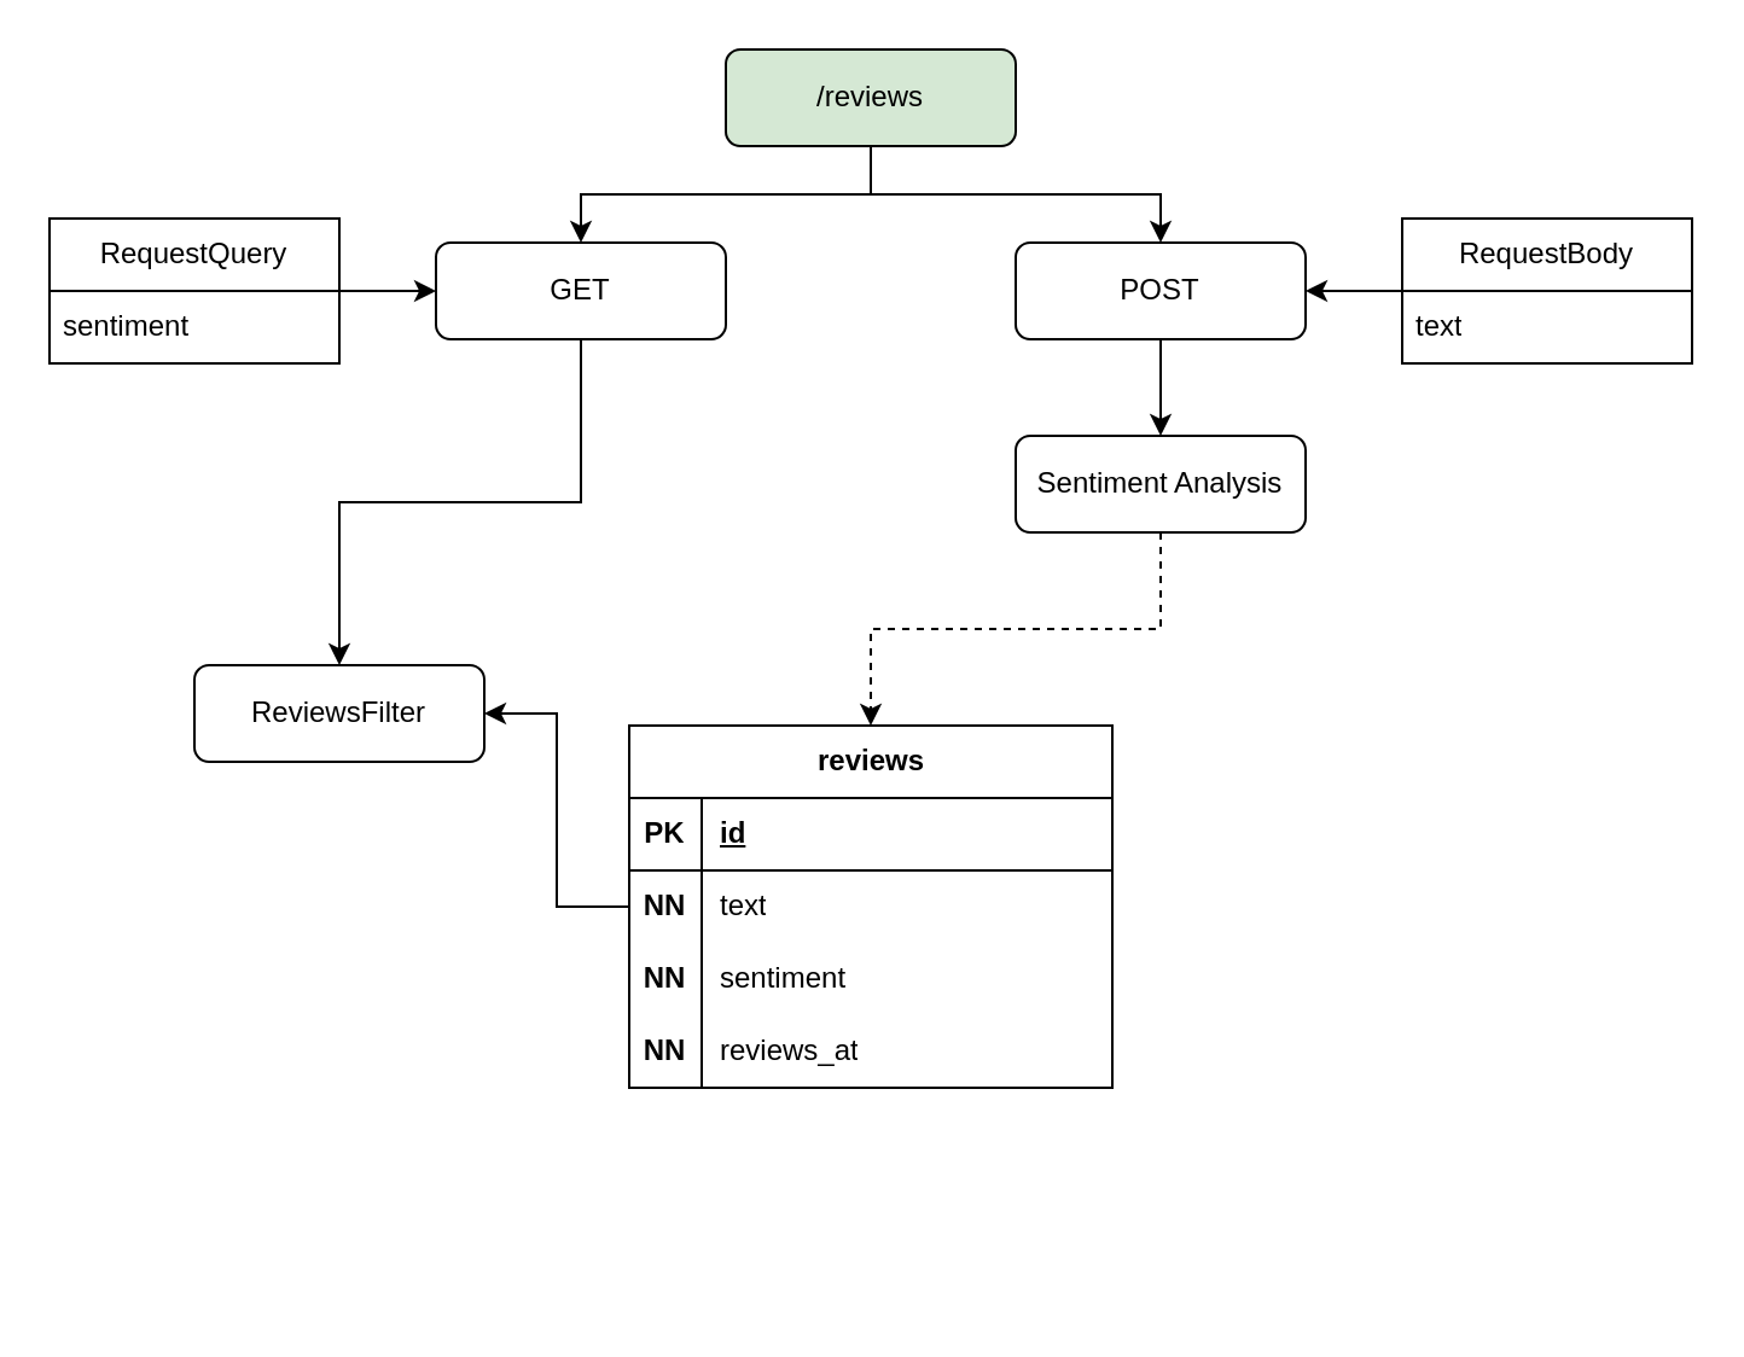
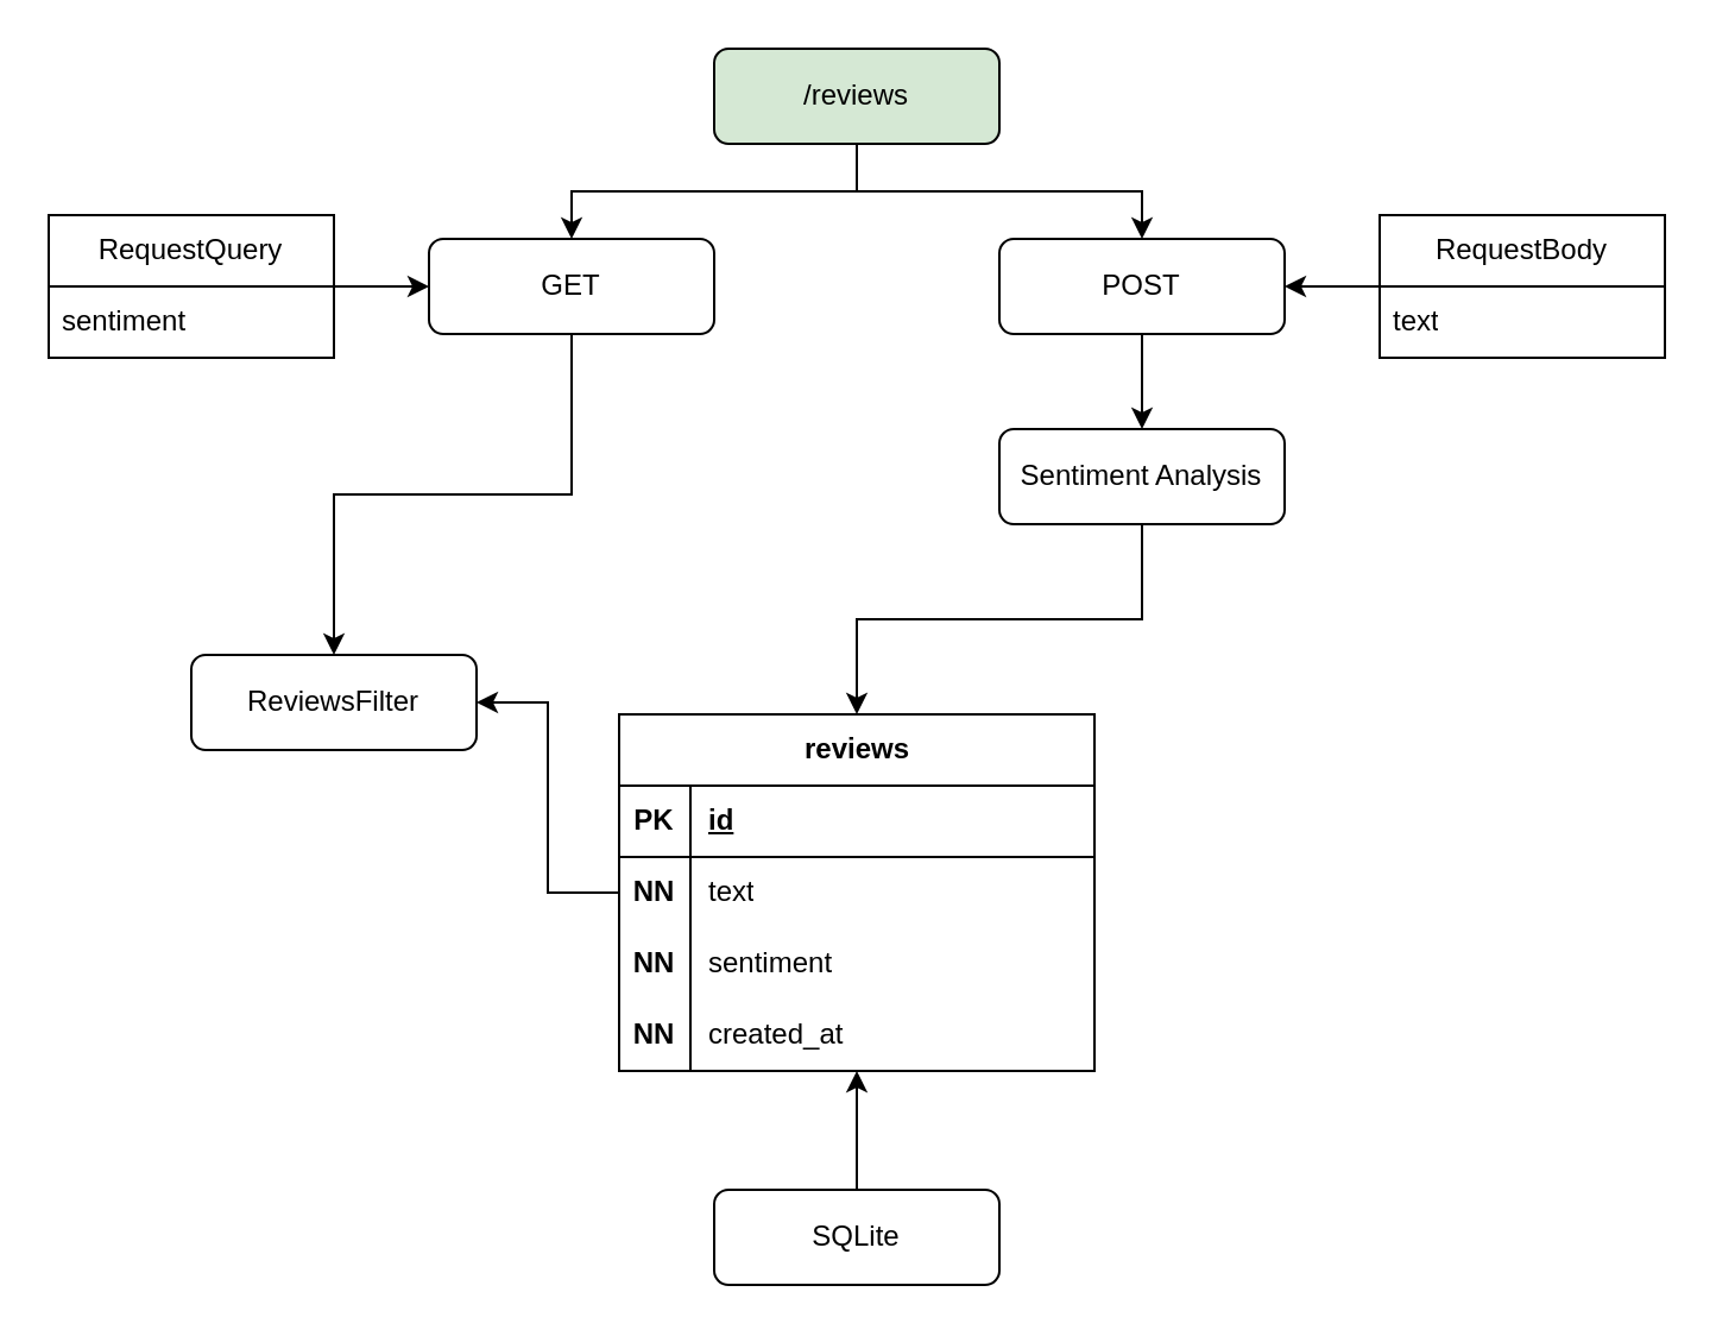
  <mxCell id="0" />
  <mxCell id="1" parent="0" />
+ <mxCell id="2" style="edgeStyle=orthogonalEdgeStyle;rounded=0;orthogonalLoop=1;jettySize=auto;html=1;" edge="1" parent="1" source="3" target="12"><mxGeometry relative="1" as="geometry" /></mxCell>
+ <mxCell id="3" value="SQLite" style="rounded=1;whiteSpace=wrap;html=1;" vertex="1" parent="1"><mxGeometry x="300" y="500" width="120" height="40" as="geometry" /></mxCell>
  <mxCell id="4" value="" style="edgeStyle=orthogonalEdgeStyle;rounded=0;orthogonalLoop=1;jettySize=auto;html=1;" edge="1" parent="1" source="6" target="8"><mxGeometry relative="1" as="geometry" /></mxCell>
  <mxCell id="5" style="edgeStyle=orthogonalEdgeStyle;rounded=0;orthogonalLoop=1;jettySize=auto;html=1;" edge="1" parent="1" source="6" target="10"><mxGeometry relative="1" as="geometry" /></mxCell>
  <mxCell id="6" value="/reviews" style="whiteSpace=wrap;html=1;rounded=1;fillColor=#d5e8d4;" vertex="1" parent="1"><mxGeometry x="300" y="20" width="120" height="40" as="geometry" /></mxCell>
  <mxCell id="7" style="edgeStyle=orthogonalEdgeStyle;rounded=0;orthogonalLoop=1;jettySize=auto;html=1;" edge="1" parent="1" source="8" target="33"><mxGeometry relative="1" as="geometry" /></mxCell>
  <mxCell id="8" value="GET" style="whiteSpace=wrap;html=1;rounded=1;" vertex="1" parent="1"><mxGeometry x="180" y="100" width="120" height="40" as="geometry" /></mxCell>
  <mxCell id="9" style="edgeStyle=orthogonalEdgeStyle;rounded=0;orthogonalLoop=1;jettySize=auto;html=1;" edge="1" parent="1" source="10" target="32"><mxGeometry relative="1" as="geometry" /></mxCell>
  <mxCell id="10" value="POST" style="whiteSpace=wrap;html=1;rounded=1;" vertex="1" parent="1"><mxGeometry x="420" y="100" width="120" height="40" as="geometry" /></mxCell>
  <mxCell id="11" style="edgeStyle=orthogonalEdgeStyle;rounded=0;orthogonalLoop=1;jettySize=auto;html=1;" edge="1" parent="1" source="12" target="33"><mxGeometry relative="1" as="geometry" /></mxCell>
  <mxCell id="12" value="reviews" style="shape=table;startSize=30;container=1;collapsible=1;childLayout=tableLayout;fixedRows=1;rowLines=0;fontStyle=1;align=center;resizeLast=1;html=1;" vertex="1" parent="1"><mxGeometry x="260" y="300" width="200" height="150" as="geometry" /></mxCell>
  <mxCell id="13" value="" style="shape=tableRow;horizontal=0;startSize=0;swimlaneHead=0;swimlaneBody=0;fillColor=none;collapsible=0;dropTarget=0;points=[[0,0.5],[1,0.5]];portConstraint=eastwest;top=0;left=0;right=0;bottom=1;" vertex="1" parent="12"><mxGeometry y="30" width="200" height="30" as="geometry" /></mxCell>
  <mxCell id="14" value="PK" style="shape=partialRectangle;connectable=0;fillColor=none;top=0;left=0;bottom=0;right=0;fontStyle=1;overflow=hidden;whiteSpace=wrap;html=1;" vertex="1" parent="13"><mxGeometry width="30" height="30" as="geometry"><mxRectangle width="30" height="30" as="alternateBounds" /></mxGeometry></mxCell>
  <mxCell id="15" value="id" style="shape=partialRectangle;connectable=0;fillColor=none;top=0;left=0;bottom=0;right=0;align=left;spacingLeft=6;fontStyle=5;overflow=hidden;whiteSpace=wrap;html=1;" vertex="1" parent="13"><mxGeometry x="30" width="170" height="30" as="geometry"><mxRectangle width="170" height="30" as="alternateBounds" /></mxGeometry></mxCell>
  <mxCell id="16" value="" style="shape=tableRow;horizontal=0;startSize=0;swimlaneHead=0;swimlaneBody=0;fillColor=none;collapsible=0;dropTarget=0;points=[[0,0.5],[1,0.5]];portConstraint=eastwest;top=0;left=0;right=0;bottom=0;" vertex="1" parent="12"><mxGeometry y="60" width="200" height="30" as="geometry" /></mxCell>
  <mxCell id="17" value="&lt;b&gt;NN&lt;/b&gt;" style="shape=partialRectangle;connectable=0;fillColor=none;top=0;left=0;bottom=0;right=0;editable=1;overflow=hidden;whiteSpace=wrap;html=1;" vertex="1" parent="16"><mxGeometry width="30" height="30" as="geometry"><mxRectangle width="30" height="30" as="alternateBounds" /></mxGeometry></mxCell>
  <mxCell id="18" value="text" style="shape=partialRectangle;connectable=0;fillColor=none;top=0;left=0;bottom=0;right=0;align=left;spacingLeft=6;overflow=hidden;whiteSpace=wrap;html=1;" vertex="1" parent="16"><mxGeometry x="30" width="170" height="30" as="geometry"><mxRectangle width="170" height="30" as="alternateBounds" /></mxGeometry></mxCell>
  <mxCell id="19" value="" style="shape=tableRow;horizontal=0;startSize=0;swimlaneHead=0;swimlaneBody=0;fillColor=none;collapsible=0;dropTarget=0;points=[[0,0.5],[1,0.5]];portConstraint=eastwest;top=0;left=0;right=0;bottom=0;" vertex="1" parent="12"><mxGeometry y="90" width="200" height="30" as="geometry" /></mxCell>
  <mxCell id="20" value="&lt;b&gt;NN&lt;/b&gt;" style="shape=partialRectangle;connectable=0;fillColor=none;top=0;left=0;bottom=0;right=0;editable=1;overflow=hidden;whiteSpace=wrap;html=1;" vertex="1" parent="19"><mxGeometry width="30" height="30" as="geometry"><mxRectangle width="30" height="30" as="alternateBounds" /></mxGeometry></mxCell>
  <mxCell id="21" value="sentiment" style="shape=partialRectangle;connectable=0;fillColor=none;top=0;left=0;bottom=0;right=0;align=left;spacingLeft=6;overflow=hidden;whiteSpace=wrap;html=1;" vertex="1" parent="19"><mxGeometry x="30" width="170" height="30" as="geometry"><mxRectangle width="170" height="30" as="alternateBounds" /></mxGeometry></mxCell>
  <mxCell id="22" value="" style="shape=tableRow;horizontal=0;startSize=0;swimlaneHead=0;swimlaneBody=0;fillColor=none;collapsible=0;dropTarget=0;points=[[0,0.5],[1,0.5]];portConstraint=eastwest;top=0;left=0;right=0;bottom=0;" vertex="1" parent="12"><mxGeometry y="120" width="200" height="30" as="geometry" /></mxCell>
  <mxCell id="23" value="&lt;b&gt;NN&lt;/b&gt;" style="shape=partialRectangle;connectable=0;fillColor=none;top=0;left=0;bottom=0;right=0;editable=1;overflow=hidden;whiteSpace=wrap;html=1;" vertex="1" parent="22"><mxGeometry width="30" height="30" as="geometry"><mxRectangle width="30" height="30" as="alternateBounds" /></mxGeometry></mxCell>
- <mxCell id="24" value="reviews_at" style="shape=partialRectangle;connectable=0;fillColor=none;top=0;left=0;bottom=0;right=0;align=left;spacingLeft=6;overflow=hidden;whiteSpace=wrap;html=1;" vertex="1" parent="22"><mxGeometry x="30" width="170" height="30" as="geometry"><mxRectangle width="170" height="30" as="alternateBounds" /></mxGeometry></mxCell>
+ <mxCell id="24" value="created_at" style="shape=partialRectangle;connectable=0;fillColor=none;top=0;left=0;bottom=0;right=0;align=left;spacingLeft=6;overflow=hidden;whiteSpace=wrap;html=1;" vertex="1" parent="22"><mxGeometry x="30" width="170" height="30" as="geometry"><mxRectangle width="170" height="30" as="alternateBounds" /></mxGeometry></mxCell>
  <mxCell id="25" style="edgeStyle=orthogonalEdgeStyle;rounded=0;orthogonalLoop=1;jettySize=auto;html=1;" edge="1" parent="1" source="26" target="10"><mxGeometry relative="1" as="geometry" /></mxCell>
  <mxCell id="26" value="RequestBody" style="swimlane;fontStyle=0;childLayout=stackLayout;horizontal=1;startSize=30;horizontalStack=0;resizeParent=1;resizeParentMax=0;resizeLast=0;collapsible=1;marginBottom=0;whiteSpace=wrap;html=1;" vertex="1" parent="1"><mxGeometry x="580" y="90" width="120" height="60" as="geometry" /></mxCell>
  <mxCell id="27" value="text" style="text;strokeColor=none;fillColor=none;align=left;verticalAlign=middle;spacingLeft=4;spacingRight=4;overflow=hidden;points=[[0,0.5],[1,0.5]];portConstraint=eastwest;rotatable=0;whiteSpace=wrap;html=1;" vertex="1" parent="26"><mxGeometry y="30" width="120" height="30" as="geometry" /></mxCell>
  <mxCell id="28" style="edgeStyle=orthogonalEdgeStyle;rounded=0;orthogonalLoop=1;jettySize=auto;html=1;" edge="1" parent="1" source="29" target="8"><mxGeometry relative="1" as="geometry" /></mxCell>
  <mxCell id="29" value="RequestQuery" style="swimlane;fontStyle=0;childLayout=stackLayout;horizontal=1;startSize=30;horizontalStack=0;resizeParent=1;resizeParentMax=0;resizeLast=0;collapsible=1;marginBottom=0;whiteSpace=wrap;html=1;" vertex="1" parent="1"><mxGeometry x="20" y="90" width="120" height="60" as="geometry" /></mxCell>
  <mxCell id="30" value="sentiment" style="text;strokeColor=none;fillColor=none;align=left;verticalAlign=middle;spacingLeft=4;spacingRight=4;overflow=hidden;points=[[0,0.5],[1,0.5]];portConstraint=eastwest;rotatable=0;whiteSpace=wrap;html=1;" vertex="1" parent="29"><mxGeometry y="30" width="120" height="30" as="geometry" /></mxCell>
- <mxCell id="31" style="edgeStyle=orthogonalEdgeStyle;rounded=0;orthogonalLoop=1;jettySize=auto;html=1;dashed=1;" edge="1" parent="1" source="32" target="12"><mxGeometry relative="1" as="geometry" /></mxCell>
+ <mxCell id="31" style="edgeStyle=orthogonalEdgeStyle;rounded=0;orthogonalLoop=1;jettySize=auto;html=1;" edge="1" parent="1" source="32" target="12"><mxGeometry relative="1" as="geometry" /></mxCell>
  <mxCell id="32" value="Sentiment Analysis" style="rounded=1;whiteSpace=wrap;html=1;" vertex="1" parent="1"><mxGeometry x="420" y="180" width="120" height="40" as="geometry" /></mxCell>
  <mxCell id="33" value="ReviewsFilter" style="rounded=1;whiteSpace=wrap;html=1;" vertex="1" parent="1"><mxGeometry x="80" y="275" width="120" height="40" as="geometry" /></mxCell>
